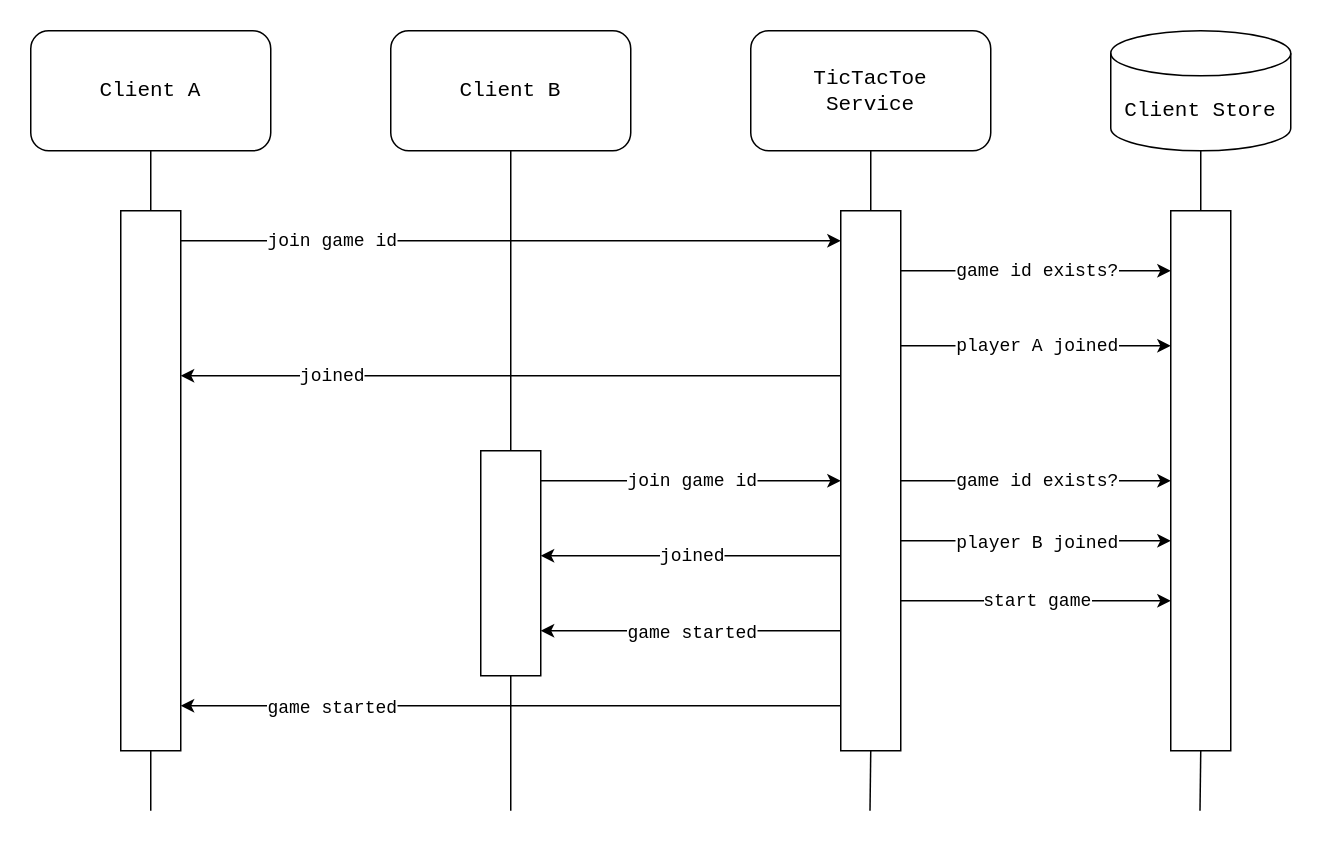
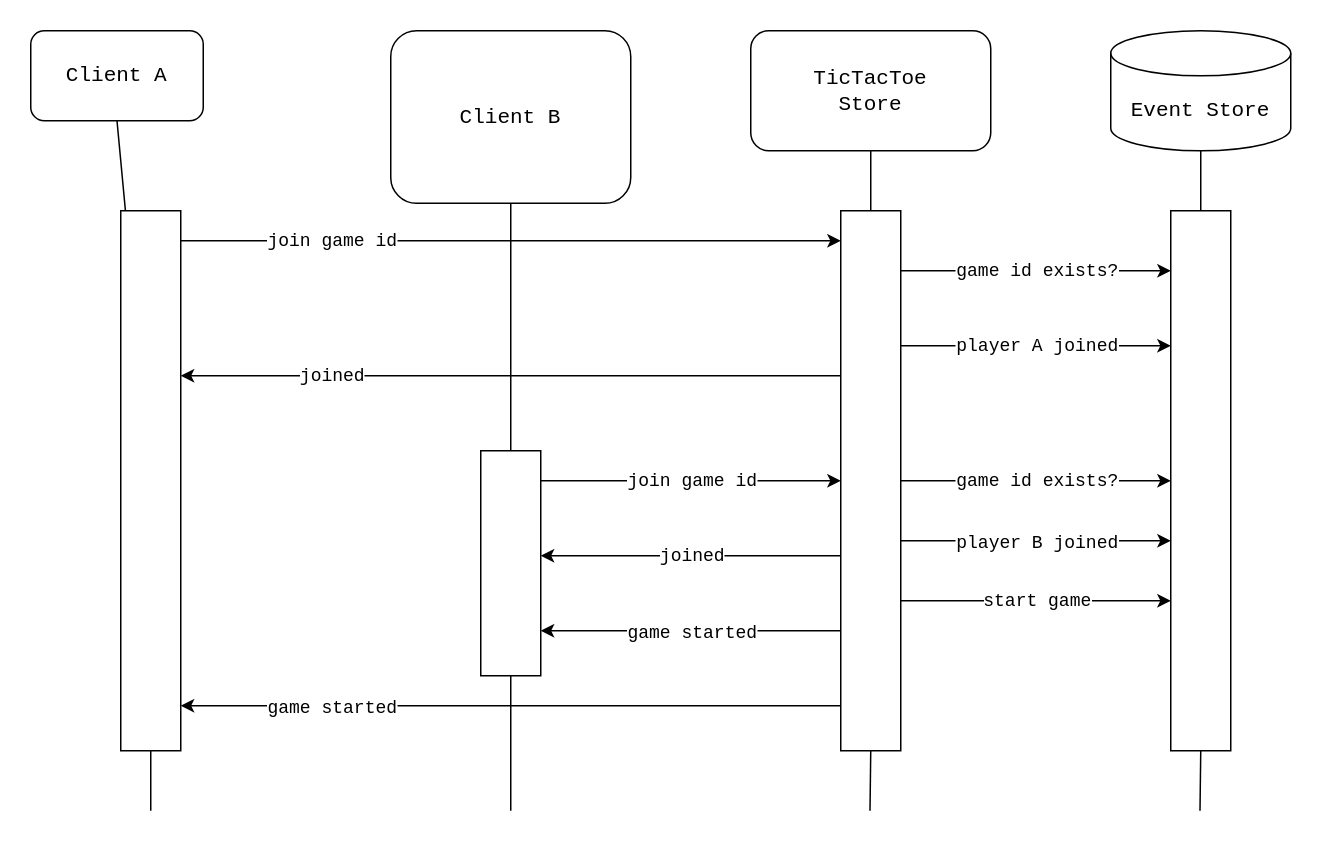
  <mxCell id="0" />
  <mxCell id="1" parent="0" />
- <mxCell id="2" value="&lt;font face=&quot;Courier New&quot; style=&quot;font-size: 14px&quot;&gt;Client A&lt;/font&gt;" style="rounded=1;whiteSpace=wrap;html=1;" vertex="1" parent="1"><mxGeometry y="20" width="160" height="80" as="geometry" x="20" /></mxCell>
- <mxCell id="3" value="&lt;font face=&quot;Courier New&quot; style=&quot;font-size: 14px&quot;&gt;TicTacToe&lt;br&gt;Service&lt;br&gt;&lt;/font&gt;" style="rounded=1;whiteSpace=wrap;html=1;" vertex="1" parent="1"><mxGeometry x="500" y="20" width="160" height="80" as="geometry" /></mxCell>
- <mxCell id="4" value="Client Store" style="shape=cylinder3;whiteSpace=wrap;html=1;boundedLbl=1;backgroundOutline=1;size=15;fontFamily=Courier New;fontSize=14;" vertex="1" parent="1"><mxGeometry x="740" y="20" width="120" height="80" as="geometry" /></mxCell>
+ <mxCell id="2" value="&lt;font face=&quot;Courier New&quot; style=&quot;font-size: 14px&quot;&gt;Client A&lt;/font&gt;" style="rounded=1;whiteSpace=wrap;html=1;" vertex="1" parent="1"><mxGeometry x="20" y="20" width="115" height="60" as="geometry" /></mxCell>
+ <mxCell id="3" value="&lt;font face=&quot;Courier New&quot; style=&quot;font-size: 14px&quot;&gt;TicTacToe&lt;br&gt;Store&lt;br&gt;&lt;/font&gt;" style="rounded=1;whiteSpace=wrap;html=1;" vertex="1" parent="1"><mxGeometry x="500" y="20" width="160" height="80" as="geometry" /></mxCell>
+ <mxCell id="4" value="Event Store" style="shape=cylinder3;whiteSpace=wrap;html=1;boundedLbl=1;backgroundOutline=1;size=15;fontFamily=Courier New;fontSize=14;" vertex="1" parent="1"><mxGeometry x="740" y="20" width="120" height="80" as="geometry" /></mxCell>
  <mxCell id="5" value="" style="endArrow=none;html=1;entryX=0.5;entryY=1;entryDx=0;entryDy=0;startArrow=none;" edge="1" parent="1" source="10" target="2"><mxGeometry width="50" height="50" relative="1" as="geometry"><mxPoint x="100" y="540" as="sourcePoint" /><mxPoint x="350" y="240" as="targetPoint" /></mxGeometry></mxCell>
  <mxCell id="6" value="" style="endArrow=none;html=1;entryX=0.5;entryY=1;entryDx=0;entryDy=0;startArrow=none;" edge="1" parent="1" source="30" target="3"><mxGeometry width="50" height="50" relative="1" as="geometry"><mxPoint x="579.5" y="540" as="sourcePoint" /><mxPoint x="580" y="110" as="targetPoint" /></mxGeometry></mxCell>
  <mxCell id="7" value="" style="endArrow=none;html=1;entryX=0.5;entryY=1;entryDx=0;entryDy=0;entryPerimeter=0;startArrow=none;" edge="1" parent="1" source="38" target="4"><mxGeometry width="50" height="50" relative="1" as="geometry"><mxPoint x="799.5" y="540" as="sourcePoint" /><mxPoint x="800" y="120" as="targetPoint" /></mxGeometry></mxCell>
  <mxCell id="8" style="edgeStyle=orthogonalEdgeStyle;html=1;curved=1;" edge="1" parent="1" source="10" target="30"><mxGeometry relative="1" as="geometry"><Array as="points"><mxPoint x="230" y="160" /><mxPoint x="230" y="160" /></Array></mxGeometry></mxCell>
  <mxCell id="9" value="&lt;font face=&quot;Courier New&quot; style=&quot;font-size: 12px&quot;&gt;join game id&lt;/font&gt;" style="edgeLabel;html=1;align=center;verticalAlign=middle;resizable=0;points=[];" vertex="1" connectable="0" parent="8"><mxGeometry x="-0.596" relative="1" as="geometry"><mxPoint x="11" as="offset" /></mxGeometry></mxCell>
  <mxCell id="10" value="" style="rounded=0;whiteSpace=wrap;html=1;" vertex="1" parent="1"><mxGeometry x="80" y="140" width="40" height="360" as="geometry" /></mxCell>
  <mxCell id="11" value="" style="endArrow=none;html=1;entryX=0.5;entryY=1;entryDx=0;entryDy=0;" edge="1" parent="1" target="10"><mxGeometry width="50" height="50" relative="1" as="geometry"><mxPoint x="100" y="540" as="sourcePoint" /><mxPoint x="60" y="100" as="targetPoint" /></mxGeometry></mxCell>
  <mxCell id="12" style="edgeStyle=orthogonalEdgeStyle;curved=1;html=1;fontFamily=Courier New;fontSize=12;" edge="1" parent="1" source="30" target="38"><mxGeometry relative="1" as="geometry"><Array as="points"><mxPoint x="760" y="180" /><mxPoint x="760" y="180" /></Array></mxGeometry></mxCell>
  <mxCell id="13" value="game id exists?" style="edgeLabel;html=1;align=center;verticalAlign=middle;resizable=0;points=[];fontSize=12;fontFamily=Courier New;" vertex="1" connectable="0" parent="12"><mxGeometry x="-0.156" y="-2" relative="1" as="geometry"><mxPoint x="14" y="-2" as="offset" /></mxGeometry></mxCell>
  <mxCell id="14" style="edgeStyle=orthogonalEdgeStyle;curved=1;html=1;fontFamily=Courier New;fontSize=12;" edge="1" parent="1" source="30" target="38"><mxGeometry relative="1" as="geometry"><Array as="points"><mxPoint x="750" y="230" /><mxPoint x="750" y="230" /></Array></mxGeometry></mxCell>
  <mxCell id="15" value="player A joined" style="edgeLabel;html=1;align=center;verticalAlign=middle;resizable=0;points=[];fontSize=12;fontFamily=Courier New;" vertex="1" connectable="0" parent="14"><mxGeometry x="-0.244" y="2" relative="1" as="geometry"><mxPoint x="22" y="2" as="offset" /></mxGeometry></mxCell>
  <mxCell id="16" style="edgeStyle=orthogonalEdgeStyle;curved=1;html=1;fontFamily=Courier New;fontSize=12;" edge="1" parent="1" source="30" target="10"><mxGeometry relative="1" as="geometry"><Array as="points"><mxPoint x="290" y="250" /><mxPoint x="290" y="250" /></Array></mxGeometry></mxCell>
  <mxCell id="17" value="joined" style="edgeLabel;html=1;align=center;verticalAlign=middle;resizable=0;points=[];fontSize=12;fontFamily=Courier New;" vertex="1" connectable="0" parent="16"><mxGeometry x="0.677" y="3" relative="1" as="geometry"><mxPoint x="29" y="-3" as="offset" /></mxGeometry></mxCell>
  <mxCell id="18" style="edgeStyle=orthogonalEdgeStyle;curved=1;html=1;fontFamily=Courier New;fontSize=12;" edge="1" parent="1" source="30" target="38"><mxGeometry relative="1" as="geometry" /></mxCell>
  <mxCell id="19" value="game id exists?" style="edgeLabel;html=1;align=center;verticalAlign=middle;resizable=0;points=[];fontSize=12;fontFamily=Courier New;" vertex="1" connectable="0" parent="18"><mxGeometry x="-0.271" y="3" relative="1" as="geometry"><mxPoint x="24" y="3" as="offset" /></mxGeometry></mxCell>
  <mxCell id="20" style="edgeStyle=orthogonalEdgeStyle;curved=1;html=1;fontFamily=Courier New;fontSize=12;" edge="1" parent="1" source="30" target="38"><mxGeometry relative="1" as="geometry"><Array as="points"><mxPoint x="650" y="360" /><mxPoint x="650" y="360" /></Array></mxGeometry></mxCell>
  <mxCell id="21" value="player B joined" style="edgeLabel;html=1;align=center;verticalAlign=middle;resizable=0;points=[];fontSize=12;fontFamily=Courier New;" vertex="1" connectable="0" parent="20"><mxGeometry x="-0.271" y="-1" relative="1" as="geometry"><mxPoint x="24" as="offset" /></mxGeometry></mxCell>
  <mxCell id="22" style="edgeStyle=orthogonalEdgeStyle;curved=1;html=1;fontFamily=Courier New;fontSize=12;" edge="1" parent="1" source="30" target="36"><mxGeometry relative="1" as="geometry"><Array as="points"><mxPoint x="420" y="370" /><mxPoint x="420" y="370" /></Array></mxGeometry></mxCell>
  <mxCell id="23" value="joined" style="edgeLabel;html=1;align=center;verticalAlign=middle;resizable=0;points=[];fontSize=12;fontFamily=Courier New;" vertex="1" connectable="0" parent="22"><mxGeometry x="0.184" relative="1" as="geometry"><mxPoint x="18" as="offset" /></mxGeometry></mxCell>
  <mxCell id="24" style="edgeStyle=orthogonalEdgeStyle;curved=1;html=1;fontFamily=Courier New;fontSize=12;" edge="1" parent="1" source="30" target="36"><mxGeometry relative="1" as="geometry"><Array as="points"><mxPoint x="440" y="420" /><mxPoint x="440" y="420" /></Array></mxGeometry></mxCell>
  <mxCell id="25" value="game started" style="edgeLabel;html=1;align=center;verticalAlign=middle;resizable=0;points=[];fontSize=12;fontFamily=Courier New;" vertex="1" connectable="0" parent="24"><mxGeometry x="0.224" y="1" relative="1" as="geometry"><mxPoint x="22" as="offset" /></mxGeometry></mxCell>
  <mxCell id="26" style="edgeStyle=orthogonalEdgeStyle;curved=1;html=1;fontFamily=Courier New;fontSize=12;" edge="1" parent="1" source="30" target="10"><mxGeometry relative="1" as="geometry"><Array as="points"><mxPoint x="240" y="470" /><mxPoint x="240" y="470" /></Array></mxGeometry></mxCell>
  <mxCell id="27" value="game started" style="edgeLabel;html=1;align=center;verticalAlign=middle;resizable=0;points=[];fontSize=12;fontFamily=Courier New;" vertex="1" connectable="0" parent="26"><mxGeometry x="0.643" y="1" relative="1" as="geometry"><mxPoint x="21" as="offset" /></mxGeometry></mxCell>
  <mxCell id="28" style="edgeStyle=orthogonalEdgeStyle;curved=1;html=1;fontFamily=Courier New;fontSize=12;" edge="1" parent="1" source="30" target="38"><mxGeometry relative="1" as="geometry"><Array as="points"><mxPoint x="680" y="400" /><mxPoint x="680" y="400" /></Array></mxGeometry></mxCell>
  <mxCell id="29" value="start game" style="edgeLabel;html=1;align=center;verticalAlign=middle;resizable=0;points=[];fontSize=12;fontFamily=Courier New;" vertex="1" connectable="0" parent="28"><mxGeometry x="-0.305" y="-2" relative="1" as="geometry"><mxPoint x="27" y="-2" as="offset" /></mxGeometry></mxCell>
  <mxCell id="30" value="" style="rounded=0;whiteSpace=wrap;html=1;" vertex="1" parent="1"><mxGeometry x="560" y="140" width="40" height="360" as="geometry" /></mxCell>
  <mxCell id="31" value="" style="endArrow=none;html=1;entryX=0.5;entryY=1;entryDx=0;entryDy=0;" edge="1" parent="1" target="30"><mxGeometry width="50" height="50" relative="1" as="geometry"><mxPoint x="579.5" y="540" as="sourcePoint" /><mxPoint x="580" y="100" as="targetPoint" /></mxGeometry></mxCell>
- <mxCell id="32" value="&lt;font face=&quot;Courier New&quot; style=&quot;font-size: 14px&quot;&gt;Client B&lt;/font&gt;" style="rounded=1;whiteSpace=wrap;html=1;" vertex="1" parent="1"><mxGeometry x="260" y="20" width="160" height="80" as="geometry" /></mxCell>
+ <mxCell id="32" value="&lt;font face=&quot;Courier New&quot; style=&quot;font-size: 14px&quot;&gt;Client B&lt;/font&gt;" style="rounded=1;whiteSpace=wrap;html=1;" vertex="1" parent="1"><mxGeometry x="260" y="20" width="160" height="115" as="geometry" /></mxCell>
  <mxCell id="33" value="" style="endArrow=none;html=1;entryX=0.5;entryY=1;entryDx=0;entryDy=0;startArrow=none;" edge="1" parent="1" source="36" target="32"><mxGeometry width="50" height="50" relative="1" as="geometry"><mxPoint x="340" y="540" as="sourcePoint" /><mxPoint x="590" y="240" as="targetPoint" /></mxGeometry></mxCell>
  <mxCell id="34" style="edgeStyle=orthogonalEdgeStyle;html=1;curved=1;" edge="1" parent="1" source="36" target="30"><mxGeometry relative="1" as="geometry"><Array as="points"><mxPoint x="410" y="320" /><mxPoint x="410" y="320" /></Array></mxGeometry></mxCell>
  <mxCell id="35" value="&lt;font face=&quot;Courier New&quot; style=&quot;font-size: 12px&quot;&gt;join game id&lt;/font&gt;" style="edgeLabel;html=1;align=center;verticalAlign=middle;resizable=0;points=[];" vertex="1" connectable="0" parent="34"><mxGeometry x="-0.194" y="1" relative="1" as="geometry"><mxPoint x="19" y="1" as="offset" /></mxGeometry></mxCell>
  <mxCell id="36" value="" style="rounded=0;whiteSpace=wrap;html=1;" vertex="1" parent="1"><mxGeometry x="320" y="300" width="40" height="150" as="geometry" /></mxCell>
  <mxCell id="37" value="" style="endArrow=none;html=1;entryX=0.5;entryY=1;entryDx=0;entryDy=0;" edge="1" parent="1" target="36"><mxGeometry width="50" height="50" relative="1" as="geometry"><mxPoint x="340" y="540" as="sourcePoint" /><mxPoint x="340" y="100" as="targetPoint" /></mxGeometry></mxCell>
  <mxCell id="38" value="" style="rounded=0;whiteSpace=wrap;html=1;" vertex="1" parent="1"><mxGeometry x="780" y="140" width="40" height="360" as="geometry" /></mxCell>
  <mxCell id="39" value="" style="endArrow=none;html=1;entryX=0.5;entryY=1;entryDx=0;entryDy=0;entryPerimeter=0;" edge="1" parent="1" target="38"><mxGeometry width="50" height="50" relative="1" as="geometry"><mxPoint x="799.5" y="540" as="sourcePoint" /><mxPoint x="800" y="100" as="targetPoint" /></mxGeometry></mxCell>
